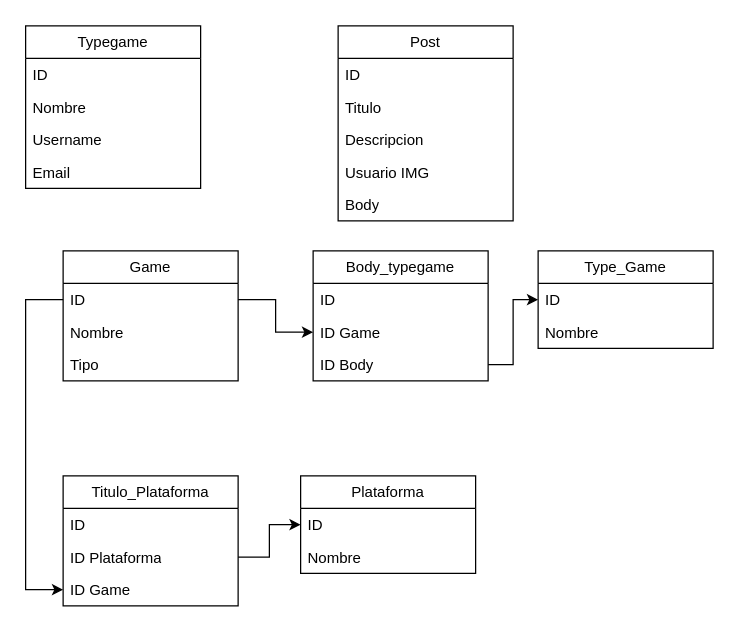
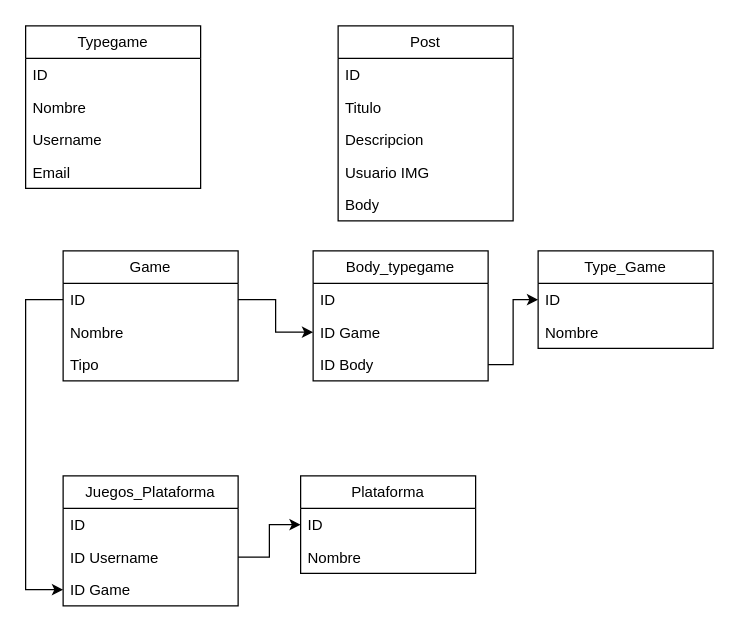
  <mxCell id="0" />
  <mxCell id="1" parent="0" />
  <mxCell id="2" value="Typegame" style="swimlane;fontStyle=0;childLayout=stackLayout;horizontal=1;startSize=26;fillColor=none;horizontalStack=0;resizeParent=1;resizeParentMax=0;resizeLast=0;collapsible=1;marginBottom=0;whiteSpace=wrap;html=1;" vertex="1" parent="1"><mxGeometry x="20" y="20" width="140" height="130" as="geometry" /></mxCell>
  <mxCell id="3" value="ID" style="text;strokeColor=none;fillColor=none;align=left;verticalAlign=top;spacingLeft=4;spacingRight=4;overflow=hidden;rotatable=0;points=[[0,0.5],[1,0.5]];portConstraint=eastwest;whiteSpace=wrap;html=1;" vertex="1" parent="2"><mxGeometry y="26" width="140" height="26" as="geometry" /></mxCell>
  <mxCell id="4" value="Nombre" style="text;strokeColor=none;fillColor=none;align=left;verticalAlign=top;spacingLeft=4;spacingRight=4;overflow=hidden;rotatable=0;points=[[0,0.5],[1,0.5]];portConstraint=eastwest;whiteSpace=wrap;html=1;" vertex="1" parent="2"><mxGeometry y="52" width="140" height="26" as="geometry" /></mxCell>
  <mxCell id="5" value="Username" style="text;strokeColor=none;fillColor=none;align=left;verticalAlign=top;spacingLeft=4;spacingRight=4;overflow=hidden;rotatable=0;points=[[0,0.5],[1,0.5]];portConstraint=eastwest;whiteSpace=wrap;html=1;" vertex="1" parent="2"><mxGeometry y="78" width="140" height="26" as="geometry" /></mxCell>
  <mxCell id="6" value="Email" style="text;strokeColor=none;fillColor=none;align=left;verticalAlign=top;spacingLeft=4;spacingRight=4;overflow=hidden;rotatable=0;points=[[0,0.5],[1,0.5]];portConstraint=eastwest;whiteSpace=wrap;html=1;" vertex="1" parent="2"><mxGeometry y="104" width="140" height="26" as="geometry" /></mxCell>
  <mxCell id="7" value="Post" style="swimlane;fontStyle=0;childLayout=stackLayout;horizontal=1;startSize=26;fillColor=none;horizontalStack=0;resizeParent=1;resizeParentMax=0;resizeLast=0;collapsible=1;marginBottom=0;whiteSpace=wrap;html=1;" vertex="1" parent="1"><mxGeometry x="270" y="20" width="140" height="156" as="geometry" /></mxCell>
  <mxCell id="8" value="ID" style="text;strokeColor=none;fillColor=none;align=left;verticalAlign=top;spacingLeft=4;spacingRight=4;overflow=hidden;rotatable=0;points=[[0,0.5],[1,0.5]];portConstraint=eastwest;whiteSpace=wrap;html=1;" vertex="1" parent="7"><mxGeometry y="26" width="140" height="26" as="geometry" /></mxCell>
  <mxCell id="9" value="Titulo" style="text;strokeColor=none;fillColor=none;align=left;verticalAlign=top;spacingLeft=4;spacingRight=4;overflow=hidden;rotatable=0;points=[[0,0.5],[1,0.5]];portConstraint=eastwest;whiteSpace=wrap;html=1;" vertex="1" parent="7"><mxGeometry y="52" width="140" height="26" as="geometry" /></mxCell>
  <mxCell id="10" value="Descripcion" style="text;strokeColor=none;fillColor=none;align=left;verticalAlign=top;spacingLeft=4;spacingRight=4;overflow=hidden;rotatable=0;points=[[0,0.5],[1,0.5]];portConstraint=eastwest;whiteSpace=wrap;html=1;" vertex="1" parent="7"><mxGeometry y="78" width="140" height="26" as="geometry" /></mxCell>
  <mxCell id="11" value="Usuario IMG" style="text;strokeColor=none;fillColor=none;align=left;verticalAlign=top;spacingLeft=4;spacingRight=4;overflow=hidden;rotatable=0;points=[[0,0.5],[1,0.5]];portConstraint=eastwest;whiteSpace=wrap;html=1;" vertex="1" parent="7"><mxGeometry y="104" width="140" height="26" as="geometry" /></mxCell>
  <mxCell id="12" value="Body&lt;br&gt;" style="text;strokeColor=none;fillColor=none;align=left;verticalAlign=top;spacingLeft=4;spacingRight=4;overflow=hidden;rotatable=0;points=[[0,0.5],[1,0.5]];portConstraint=eastwest;whiteSpace=wrap;html=1;" vertex="1" parent="7"><mxGeometry y="130" width="140" height="26" as="geometry" /></mxCell>
  <mxCell id="13" value="Plataforma" style="swimlane;fontStyle=0;childLayout=stackLayout;horizontal=1;startSize=26;fillColor=none;horizontalStack=0;resizeParent=1;resizeParentMax=0;resizeLast=0;collapsible=1;marginBottom=0;whiteSpace=wrap;html=1;" vertex="1" parent="1"><mxGeometry x="240" y="380" width="140" height="78" as="geometry" /></mxCell>
  <mxCell id="14" value="ID" style="text;strokeColor=none;fillColor=none;align=left;verticalAlign=top;spacingLeft=4;spacingRight=4;overflow=hidden;rotatable=0;points=[[0,0.5],[1,0.5]];portConstraint=eastwest;whiteSpace=wrap;html=1;" vertex="1" parent="13"><mxGeometry y="26" width="140" height="26" as="geometry" /></mxCell>
  <mxCell id="15" value="Nombre" style="text;strokeColor=none;fillColor=none;align=left;verticalAlign=top;spacingLeft=4;spacingRight=4;overflow=hidden;rotatable=0;points=[[0,0.5],[1,0.5]];portConstraint=eastwest;whiteSpace=wrap;html=1;" vertex="1" parent="13"><mxGeometry y="52" width="140" height="26" as="geometry" /></mxCell>
  <mxCell id="16" value="Game" style="swimlane;fontStyle=0;childLayout=stackLayout;horizontal=1;startSize=26;fillColor=none;horizontalStack=0;resizeParent=1;resizeParentMax=0;resizeLast=0;collapsible=1;marginBottom=0;whiteSpace=wrap;html=1;" vertex="1" parent="1"><mxGeometry x="50" y="200" width="140" height="104" as="geometry" /></mxCell>
  <mxCell id="17" value="ID" style="text;strokeColor=none;fillColor=none;align=left;verticalAlign=top;spacingLeft=4;spacingRight=4;overflow=hidden;rotatable=0;points=[[0,0.5],[1,0.5]];portConstraint=eastwest;whiteSpace=wrap;html=1;" vertex="1" parent="16"><mxGeometry y="26" width="140" height="26" as="geometry" /></mxCell>
  <mxCell id="18" value="Nombre" style="text;strokeColor=none;fillColor=none;align=left;verticalAlign=top;spacingLeft=4;spacingRight=4;overflow=hidden;rotatable=0;points=[[0,0.5],[1,0.5]];portConstraint=eastwest;whiteSpace=wrap;html=1;" vertex="1" parent="16"><mxGeometry y="52" width="140" height="26" as="geometry" /></mxCell>
  <mxCell id="19" value="Tipo" style="text;strokeColor=none;fillColor=none;align=left;verticalAlign=top;spacingLeft=4;spacingRight=4;overflow=hidden;rotatable=0;points=[[0,0.5],[1,0.5]];portConstraint=eastwest;whiteSpace=wrap;html=1;" vertex="1" parent="16"><mxGeometry y="78" width="140" height="26" as="geometry" /></mxCell>
- <mxCell id="20" value="Titulo_Plataforma" style="swimlane;fontStyle=0;childLayout=stackLayout;horizontal=1;startSize=26;fillColor=none;horizontalStack=0;resizeParent=1;resizeParentMax=0;resizeLast=0;collapsible=1;marginBottom=0;whiteSpace=wrap;html=1;" vertex="1" parent="1"><mxGeometry x="50" y="380" width="140" height="104" as="geometry" /></mxCell>
+ <mxCell id="20" value="Juegos_Plataforma" style="swimlane;fontStyle=0;childLayout=stackLayout;horizontal=1;startSize=26;fillColor=none;horizontalStack=0;resizeParent=1;resizeParentMax=0;resizeLast=0;collapsible=1;marginBottom=0;whiteSpace=wrap;html=1;" vertex="1" parent="1"><mxGeometry x="50" y="380" width="140" height="104" as="geometry" /></mxCell>
  <mxCell id="21" value="ID&lt;br&gt;" style="text;strokeColor=none;fillColor=none;align=left;verticalAlign=top;spacingLeft=4;spacingRight=4;overflow=hidden;rotatable=0;points=[[0,0.5],[1,0.5]];portConstraint=eastwest;whiteSpace=wrap;html=1;" vertex="1" parent="20"><mxGeometry y="26" width="140" height="26" as="geometry" /></mxCell>
- <mxCell id="22" value="ID Plataforma" style="text;strokeColor=none;fillColor=none;align=left;verticalAlign=top;spacingLeft=4;spacingRight=4;overflow=hidden;rotatable=0;points=[[0,0.5],[1,0.5]];portConstraint=eastwest;whiteSpace=wrap;html=1;" vertex="1" parent="20"><mxGeometry y="52" width="140" height="26" as="geometry" /></mxCell>
+ <mxCell id="22" value="ID Username" style="text;strokeColor=none;fillColor=none;align=left;verticalAlign=top;spacingLeft=4;spacingRight=4;overflow=hidden;rotatable=0;points=[[0,0.5],[1,0.5]];portConstraint=eastwest;whiteSpace=wrap;html=1;" vertex="1" parent="20"><mxGeometry y="52" width="140" height="26" as="geometry" /></mxCell>
  <mxCell id="23" value="ID Game&lt;br&gt;" style="text;strokeColor=none;fillColor=none;align=left;verticalAlign=top;spacingLeft=4;spacingRight=4;overflow=hidden;rotatable=0;points=[[0,0.5],[1,0.5]];portConstraint=eastwest;whiteSpace=wrap;html=1;" vertex="1" parent="20"><mxGeometry y="78" width="140" height="26" as="geometry" /></mxCell>
  <mxCell id="24" value="Type_Game" style="swimlane;fontStyle=0;childLayout=stackLayout;horizontal=1;startSize=26;fillColor=none;horizontalStack=0;resizeParent=1;resizeParentMax=0;resizeLast=0;collapsible=1;marginBottom=0;whiteSpace=wrap;html=1;" vertex="1" parent="1"><mxGeometry x="430" y="200" width="140" height="78" as="geometry" /></mxCell>
  <mxCell id="25" value="ID&lt;br&gt;" style="text;strokeColor=none;fillColor=none;align=left;verticalAlign=top;spacingLeft=4;spacingRight=4;overflow=hidden;rotatable=0;points=[[0,0.5],[1,0.5]];portConstraint=eastwest;whiteSpace=wrap;html=1;" vertex="1" parent="24"><mxGeometry y="26" width="140" height="26" as="geometry" /></mxCell>
  <mxCell id="26" value="Nombre" style="text;strokeColor=none;fillColor=none;align=left;verticalAlign=top;spacingLeft=4;spacingRight=4;overflow=hidden;rotatable=0;points=[[0,0.5],[1,0.5]];portConstraint=eastwest;whiteSpace=wrap;html=1;" vertex="1" parent="24"><mxGeometry y="52" width="140" height="26" as="geometry" /></mxCell>
  <mxCell id="27" value="Body_typegame" style="swimlane;fontStyle=0;childLayout=stackLayout;horizontal=1;startSize=26;fillColor=none;horizontalStack=0;resizeParent=1;resizeParentMax=0;resizeLast=0;collapsible=1;marginBottom=0;whiteSpace=wrap;html=1;" vertex="1" parent="1"><mxGeometry x="250" y="200" width="140" height="104" as="geometry" /></mxCell>
  <mxCell id="28" value="ID&lt;br&gt;" style="text;strokeColor=none;fillColor=none;align=left;verticalAlign=top;spacingLeft=4;spacingRight=4;overflow=hidden;rotatable=0;points=[[0,0.5],[1,0.5]];portConstraint=eastwest;whiteSpace=wrap;html=1;" vertex="1" parent="27"><mxGeometry y="26" width="140" height="26" as="geometry" /></mxCell>
  <mxCell id="29" value="ID Game" style="text;strokeColor=none;fillColor=none;align=left;verticalAlign=top;spacingLeft=4;spacingRight=4;overflow=hidden;rotatable=0;points=[[0,0.5],[1,0.5]];portConstraint=eastwest;whiteSpace=wrap;html=1;" vertex="1" parent="27"><mxGeometry y="52" width="140" height="26" as="geometry" /></mxCell>
  <mxCell id="30" value="ID Body" style="text;strokeColor=none;fillColor=none;align=left;verticalAlign=top;spacingLeft=4;spacingRight=4;overflow=hidden;rotatable=0;points=[[0,0.5],[1,0.5]];portConstraint=eastwest;whiteSpace=wrap;html=1;" vertex="1" parent="27"><mxGeometry y="78" width="140" height="26" as="geometry" /></mxCell>
  <mxCell id="31" value="" style="edgeStyle=orthogonalEdgeStyle;rounded=0;orthogonalLoop=1;jettySize=auto;html=1;entryX=0;entryY=0.5;entryDx=0;entryDy=0;" edge="1" parent="1" source="17" target="29"><mxGeometry relative="1" as="geometry" /></mxCell>
  <mxCell id="32" value="" style="edgeStyle=orthogonalEdgeStyle;rounded=0;orthogonalLoop=1;jettySize=auto;html=1;entryX=0;entryY=0.5;entryDx=0;entryDy=0;" edge="1" parent="1" source="30" target="25"><mxGeometry relative="1" as="geometry" /></mxCell>
  <mxCell id="33" style="edgeStyle=orthogonalEdgeStyle;rounded=0;orthogonalLoop=1;jettySize=auto;html=1;exitX=0;exitY=0.5;exitDx=0;exitDy=0;entryX=0;entryY=0.5;entryDx=0;entryDy=0;" edge="1" parent="1" source="17" target="23"><mxGeometry relative="1" as="geometry"><Array as="points"><mxPoint x="20" y="239" /><mxPoint x="20" y="471" /></Array></mxGeometry></mxCell>
  <mxCell id="34" value="" style="edgeStyle=orthogonalEdgeStyle;rounded=0;orthogonalLoop=1;jettySize=auto;html=1;entryX=0;entryY=0.5;entryDx=0;entryDy=0;" edge="1" parent="1" source="22" target="14"><mxGeometry relative="1" as="geometry" /></mxCell>
